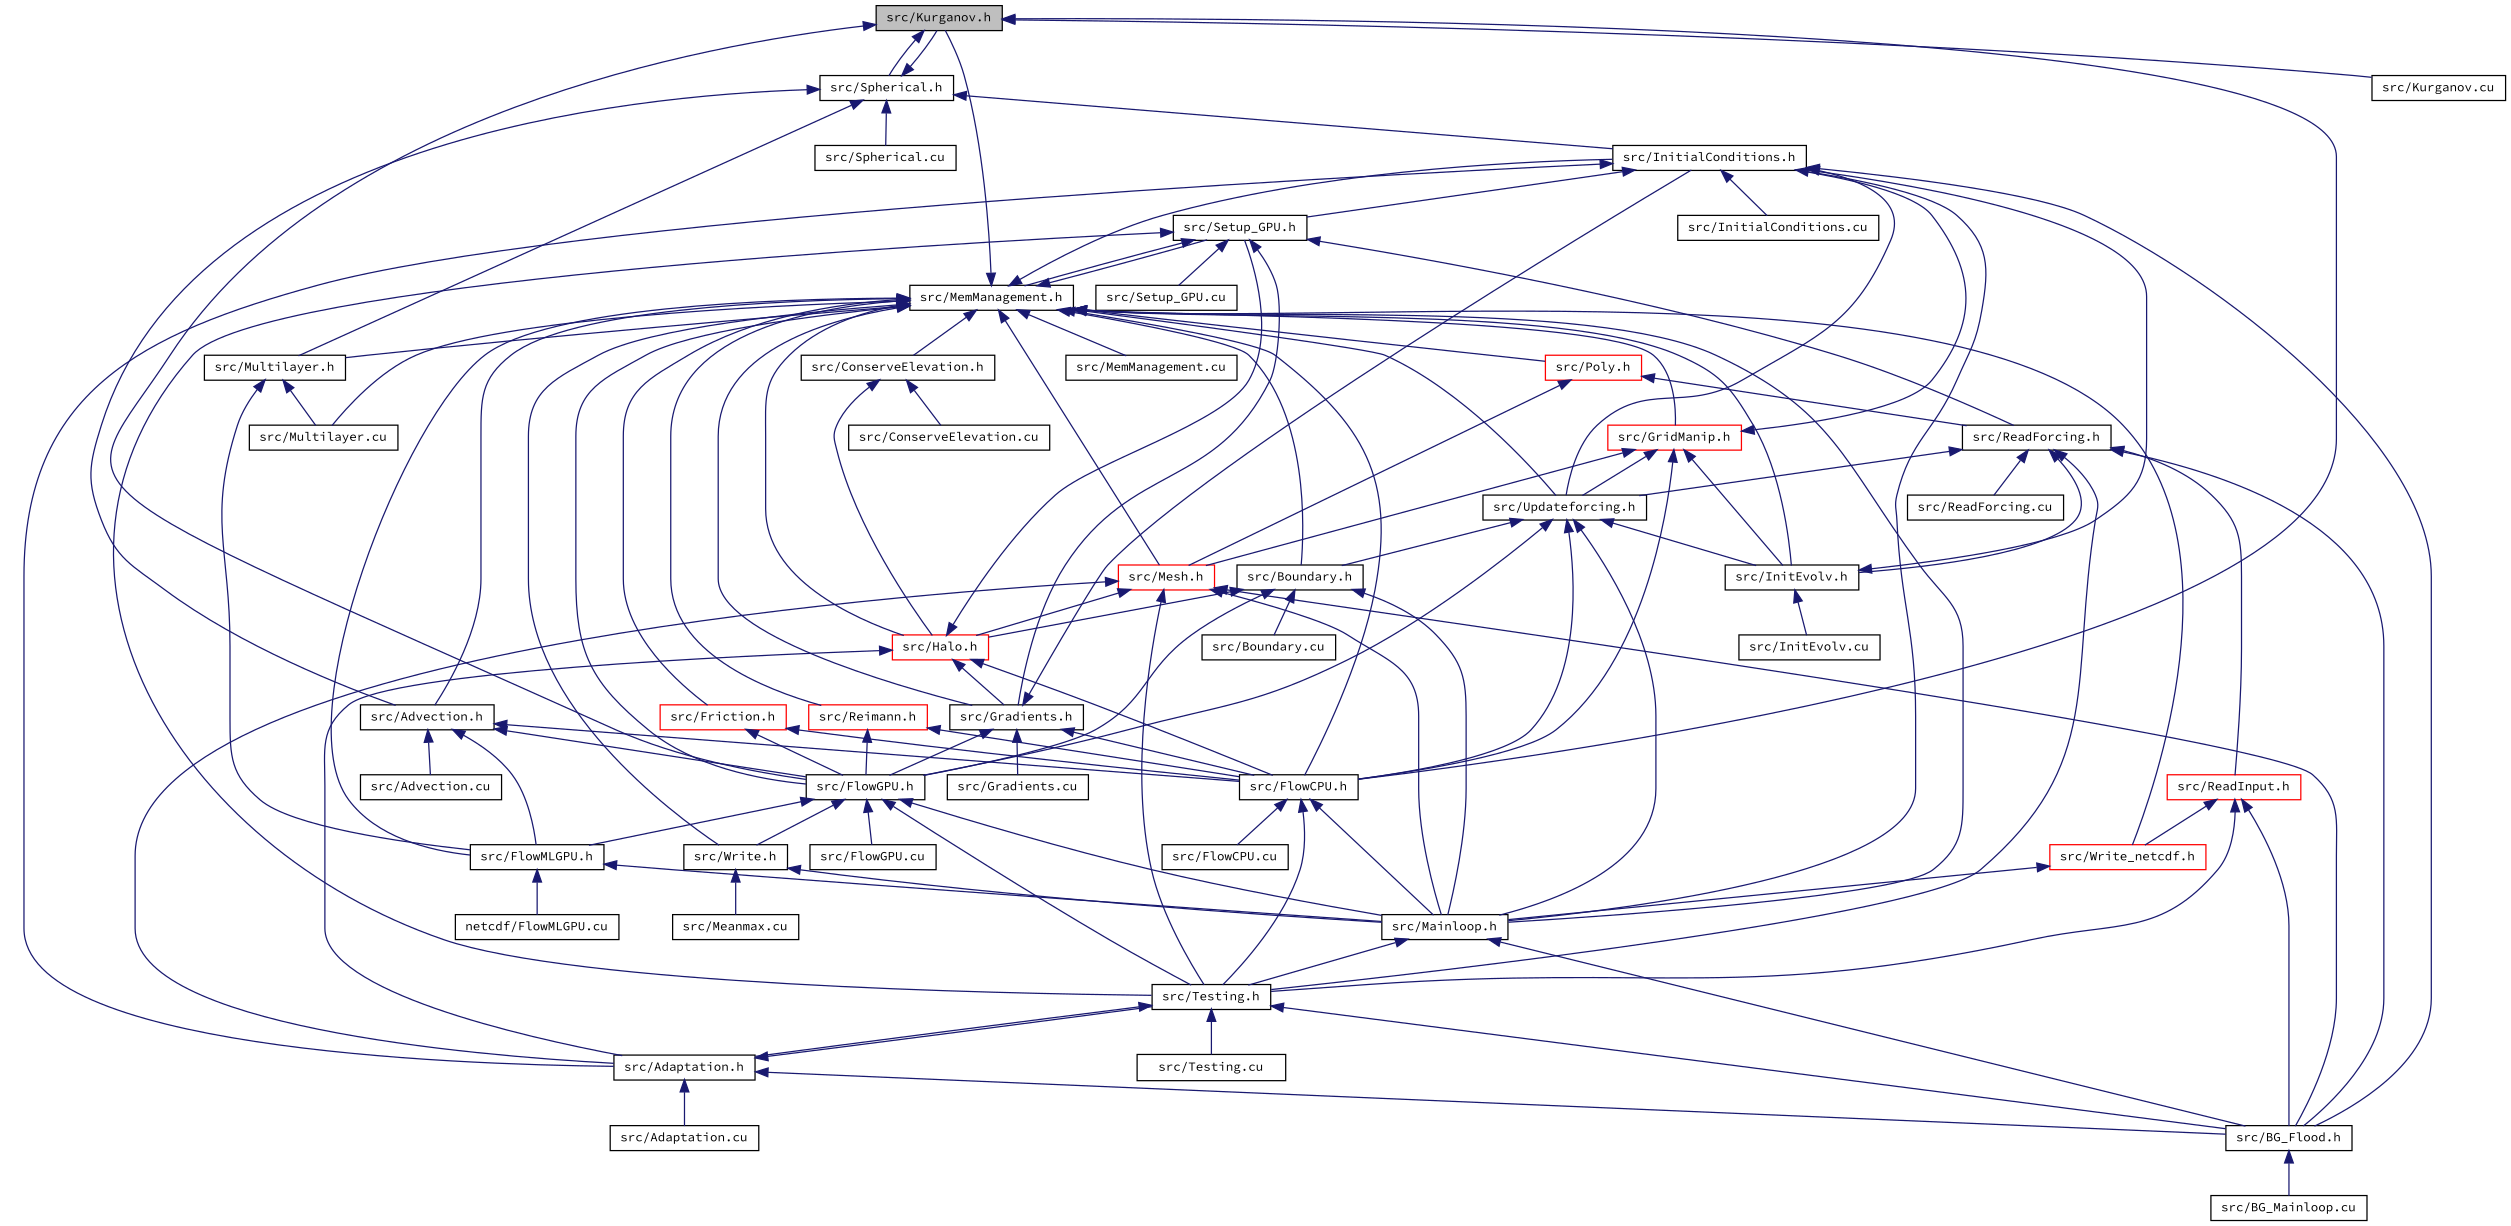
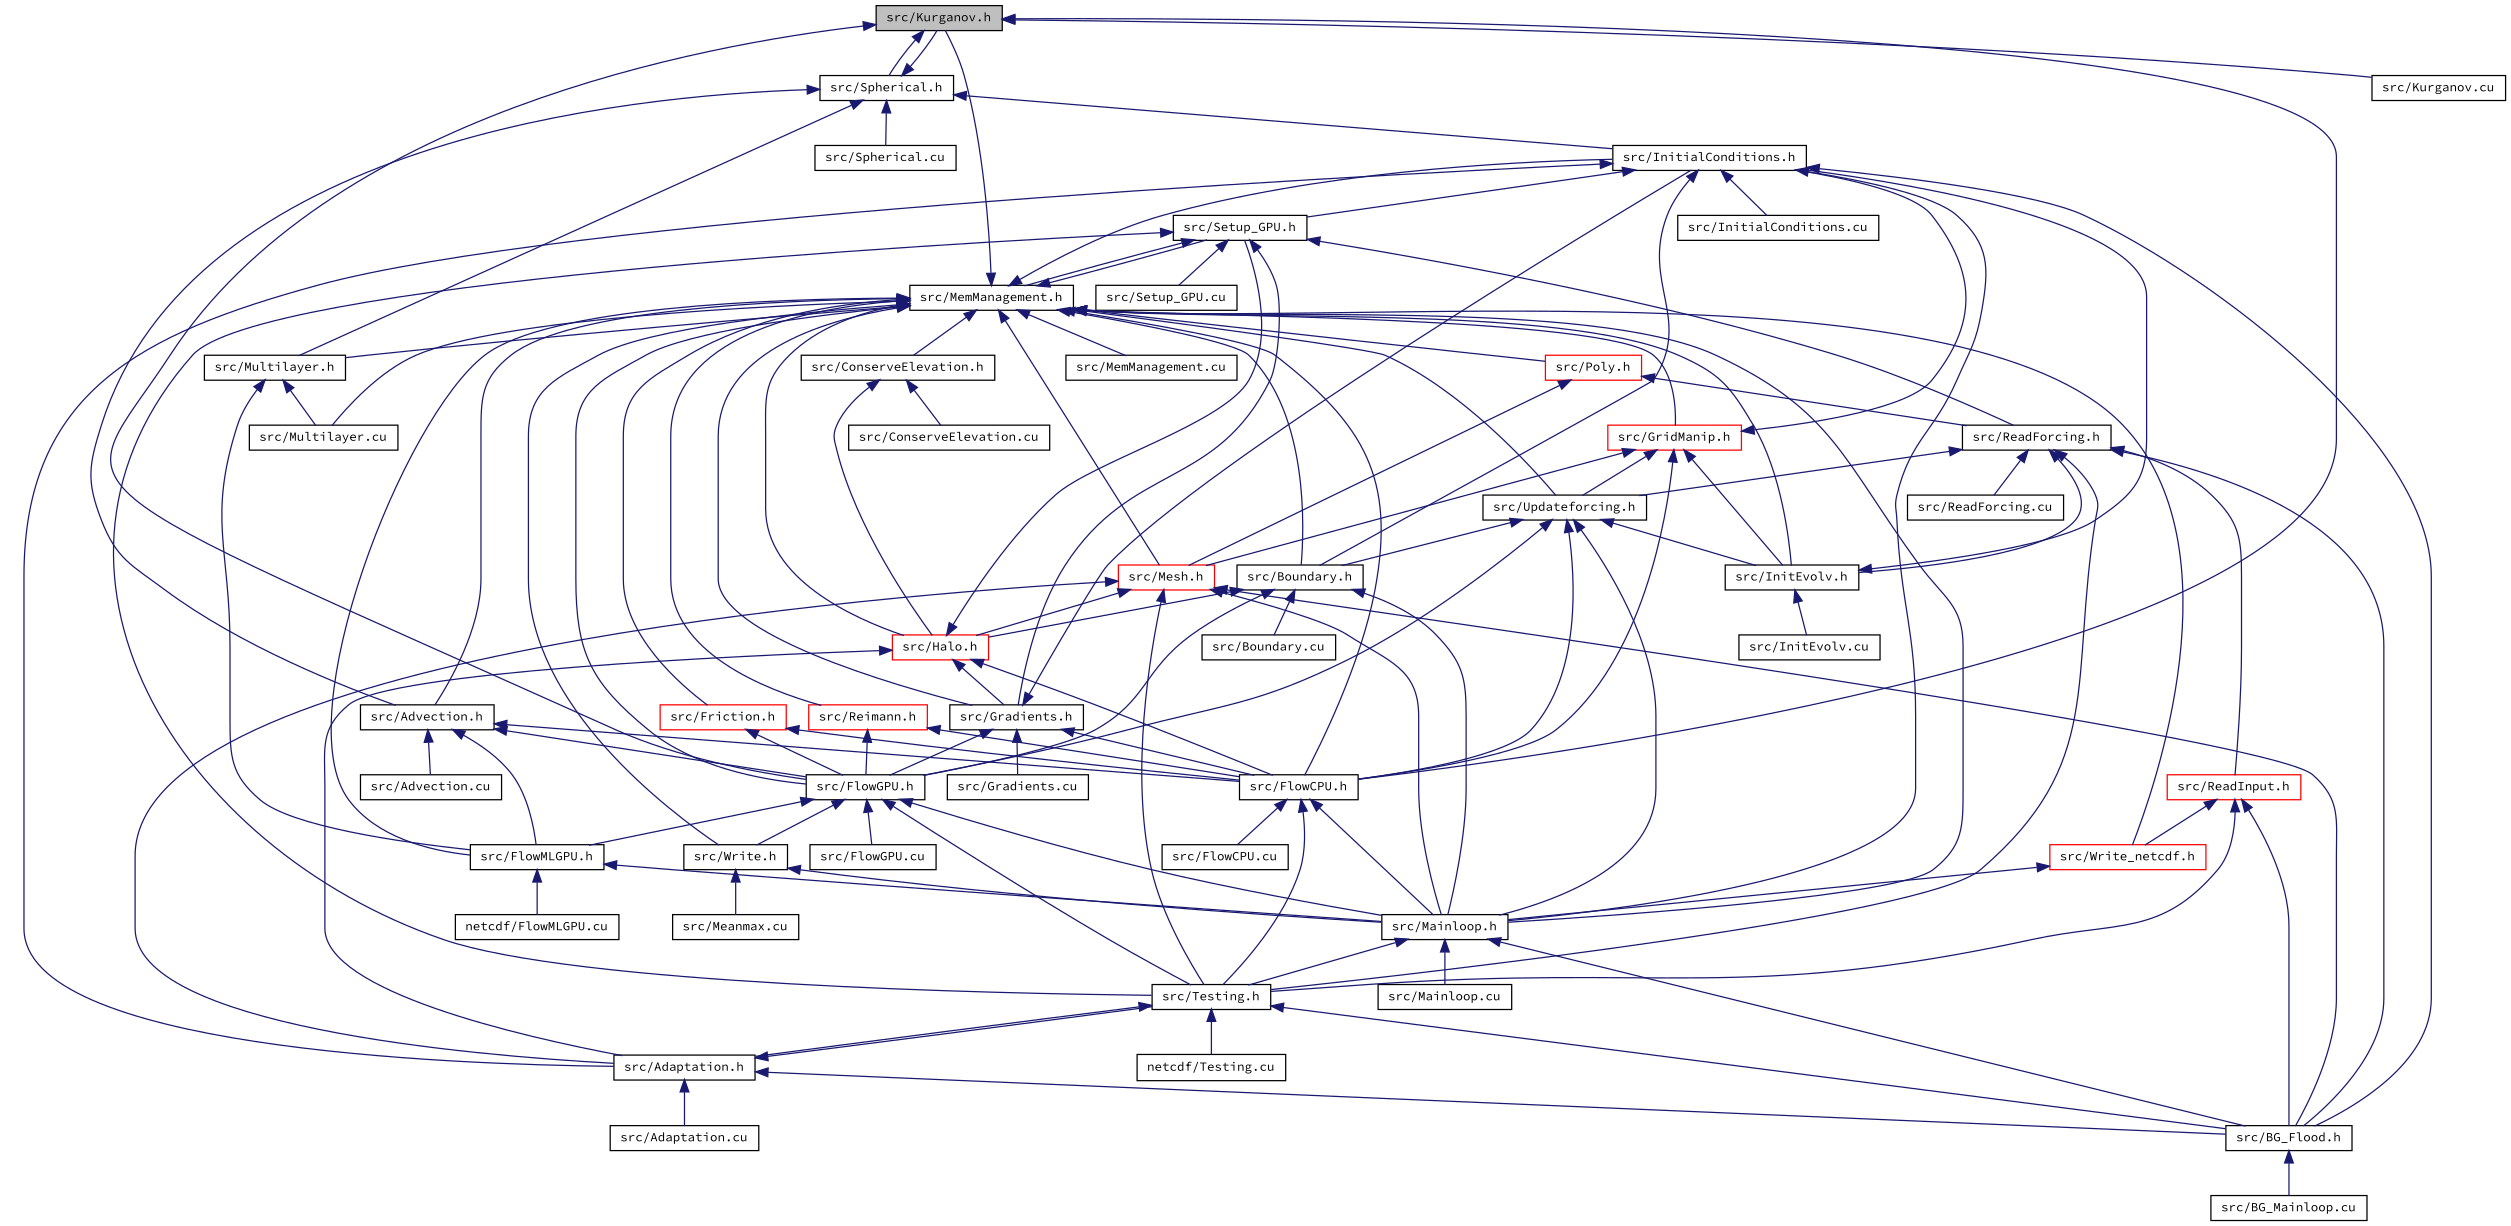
  digraph {
    fontname="Source Code Pro"
    node [color=black fillcolor=white fontname="Source Code Pro" fontsize=10 shape=record style=filled]
    edge [color=midnightblue dir=back fontname="Source Code Pro" fontsize=10 labelfontname=Helvetica labelfontsize=10 style=solid]
    n1 [fillcolor=grey75 fontcolor=black height=0.2 label="src/Kurganov.h" width=0.4]
    n2 [height=0.2 label="src/FlowCPU.h" width=0.4]
    n3 [height=0.2 label="src/FlowGPU.h" width=0.4]
    n4 [height=0.2 label="src/Kurganov.cu" width=0.4]
    n5 [height=0.2 label="src/Spherical.h" width=0.4]
    n6 [height=0.2 label="src/FlowCPU.cu" width=0.4]
    n7 [height=0.2 label="src/Mainloop.h" width=0.4]
    n8 [height=0.2 label="src/Testing.h" width=0.4]
    n9 [height=0.2 label="src/FlowGPU.cu" width=0.4]
    n10 [height=0.2 label="src/FlowMLGPU.h" width=0.4]
    n11 [height=0.2 label="src/Write.h" width=0.4]
    n12 [height=0.2 label="src/Advection.h" width=0.4]
    n13 [height=0.2 label="src/InitialConditions.h" width=0.4]
    n14 [height=0.2 label="src/Multilayer.h" width=0.4]
    n15 [height=0.2 label="src/Spherical.cu" width=0.4]
    n16 [height=0.2 label="src/BG_Flood.h" width=0.4]
+   n17 [height=0.2 label="src/Mainloop.cu" width=0.4]
    n18 [height=0.2 label="src/Adaptation.h" width=0.4]
-   n19 [height=0.2 label="src/Testing.cu" width=0.4]
+   n19 [height=0.2 label="netcdf/Testing.cu" width=0.4]
    n20 [height=0.2 label="src/BG_Mainloop.cu" width=0.4]
    n21 [height=0.2 label="src/Adaptation.cu" width=0.4]
    n22 [height=0.2 label="netcdf/FlowMLGPU.cu" width=0.4]
    n23 [height=0.2 label="src/Meanmax.cu" width=0.4]
    n24 [height=0.2 label="src/Advection.cu" width=0.4]
    n25 [height=0.2 label="src/InitialConditions.cu" width=0.4]
    n26 [height=0.2 label="src/Setup_GPU.h" width=0.4]
    n27 [height=0.2 label="src/Updateforcing.h" width=0.4]
    n28 [height=0.2 label="src/Multilayer.cu" width=0.4]
    n29 [height=0.2 label="src/Gradients.h" width=0.4]
    n30 [height=0.2 label="src/MemManagement.h" width=0.4]
    n31 [height=0.2 label="src/ReadForcing.h" width=0.4]
    n32 [height=0.2 label="src/Setup_GPU.cu" width=0.4]
    n33 [height=0.2 label="src/Boundary.h" width=0.4]
    n34 [height=0.2 label="src/InitEvolv.h" width=0.4]
    n35 [height=0.2 label="src/Gradients.cu" width=0.4]
    n36 [color=red height=0.2 label="src/Halo.h" width=0.4]
    n37 [height=0.2 label="src/ConserveElevation.h" width=0.4]
    n38 [color=red height=0.2 label="src/Friction.h" width=0.4]
    n39 [color=red height=0.2 label="src/GridManip.h" width=0.4]
    n40 [color=red height=0.2 label="src/Mesh.h" width=0.4]
    n41 [height=0.2 label="src/MemManagement.cu" width=0.4]
    n42 [color=red height=0.2 label="src/Poly.h" width=0.4]
    n43 [color=red height=0.2 label="src/Write_netcdf.h" width=0.4]
    n44 [color=red height=0.2 label="src/Reimann.h" width=0.4]
    n45 [height=0.2 label="src/ReadForcing.cu" width=0.4]
    n46 [color=red height=0.2 label="src/ReadInput.h" width=0.4]
    n47 [height=0.2 label="src/Boundary.cu" width=0.4]
    n48 [height=0.2 label="src/ConserveElevation.cu" width=0.4]
    n49 [height=0.2 label="src/InitEvolv.cu" width=0.4]
    n1 -> n2
    n1 -> n3
    n1 -> n4
    n1 -> n5
    n2 -> n6
    n2 -> n7
    n2 -> n8
    n3 -> n7
    n3 -> n8
    n3 -> n9
    n3 -> n10
    n3 -> n11
    n5 -> n1
    n5 -> n12
    n5 -> n13
    n5 -> n14
    n5 -> n15
    n7 -> n8
    n7 -> n16
+   n7 -> n17
    n8 -> n16
    n8 -> n18
    n8 -> n19
    n10 -> n7
    n10 -> n22
    n11 -> n7
    n11 -> n23
    n12 -> n2
    n12 -> n3
    n12 -> n10
    n12 -> n24
    n13 -> n7
    n13 -> n16
    n13 -> n18
    n13 -> n25
    n13 -> n26
-   n13 -> n27
+   n13 -> n33
    n14 -> n10
    n14 -> n28
    n16 -> n20
    n18 -> n8
    n18 -> n16
    n18 -> n21
    n26 -> n8
    n26 -> n29
    n26 -> n30
    n26 -> n31
    n26 -> n32
    n27 -> n2
    n27 -> n3
    n27 -> n7
    n27 -> n33
    n27 -> n34
    n29 -> n2
    n29 -> n3
    n29 -> n13
    n29 -> n35
    n30 -> n1
    n30 -> n2
    n30 -> n3
    n30 -> n7
    n30 -> n10
    n30 -> n11
    n30 -> n12
    n30 -> n13
    n30 -> n14
    n30 -> n26
    n30 -> n27
    n30 -> n28
    n30 -> n29
    n30 -> n33
    n30 -> n34
    n30 -> n36
    n30 -> n37
    n30 -> n38
    n30 -> n39
    n30 -> n40
    n30 -> n41
    n30 -> n42
    n30 -> n43
    n30 -> n44
    n31 -> n8
    n31 -> n16
    n31 -> n27
    n31 -> n34
    n31 -> n45
    n31 -> n46
    n33 -> n3
    n33 -> n7
    n33 -> n36
    n33 -> n47
    n34 -> n13
    n34 -> n49
    n36 -> n2
    n36 -> n18
    n36 -> n26
    n36 -> n29
    n37 -> n36
    n37 -> n48
    n38 -> n2
    n38 -> n3
    n39 -> n2
    n39 -> n13
    n39 -> n27
    n39 -> n34
    n39 -> n40
    n40 -> n7
    n40 -> n8
    n40 -> n16
    n40 -> n18
    n40 -> n36
    n42 -> n31
    n42 -> n40
    n43 -> n7
    n44 -> n2
    n44 -> n3
    n46 -> n8
    n46 -> n16
    n46 -> n43
  }
